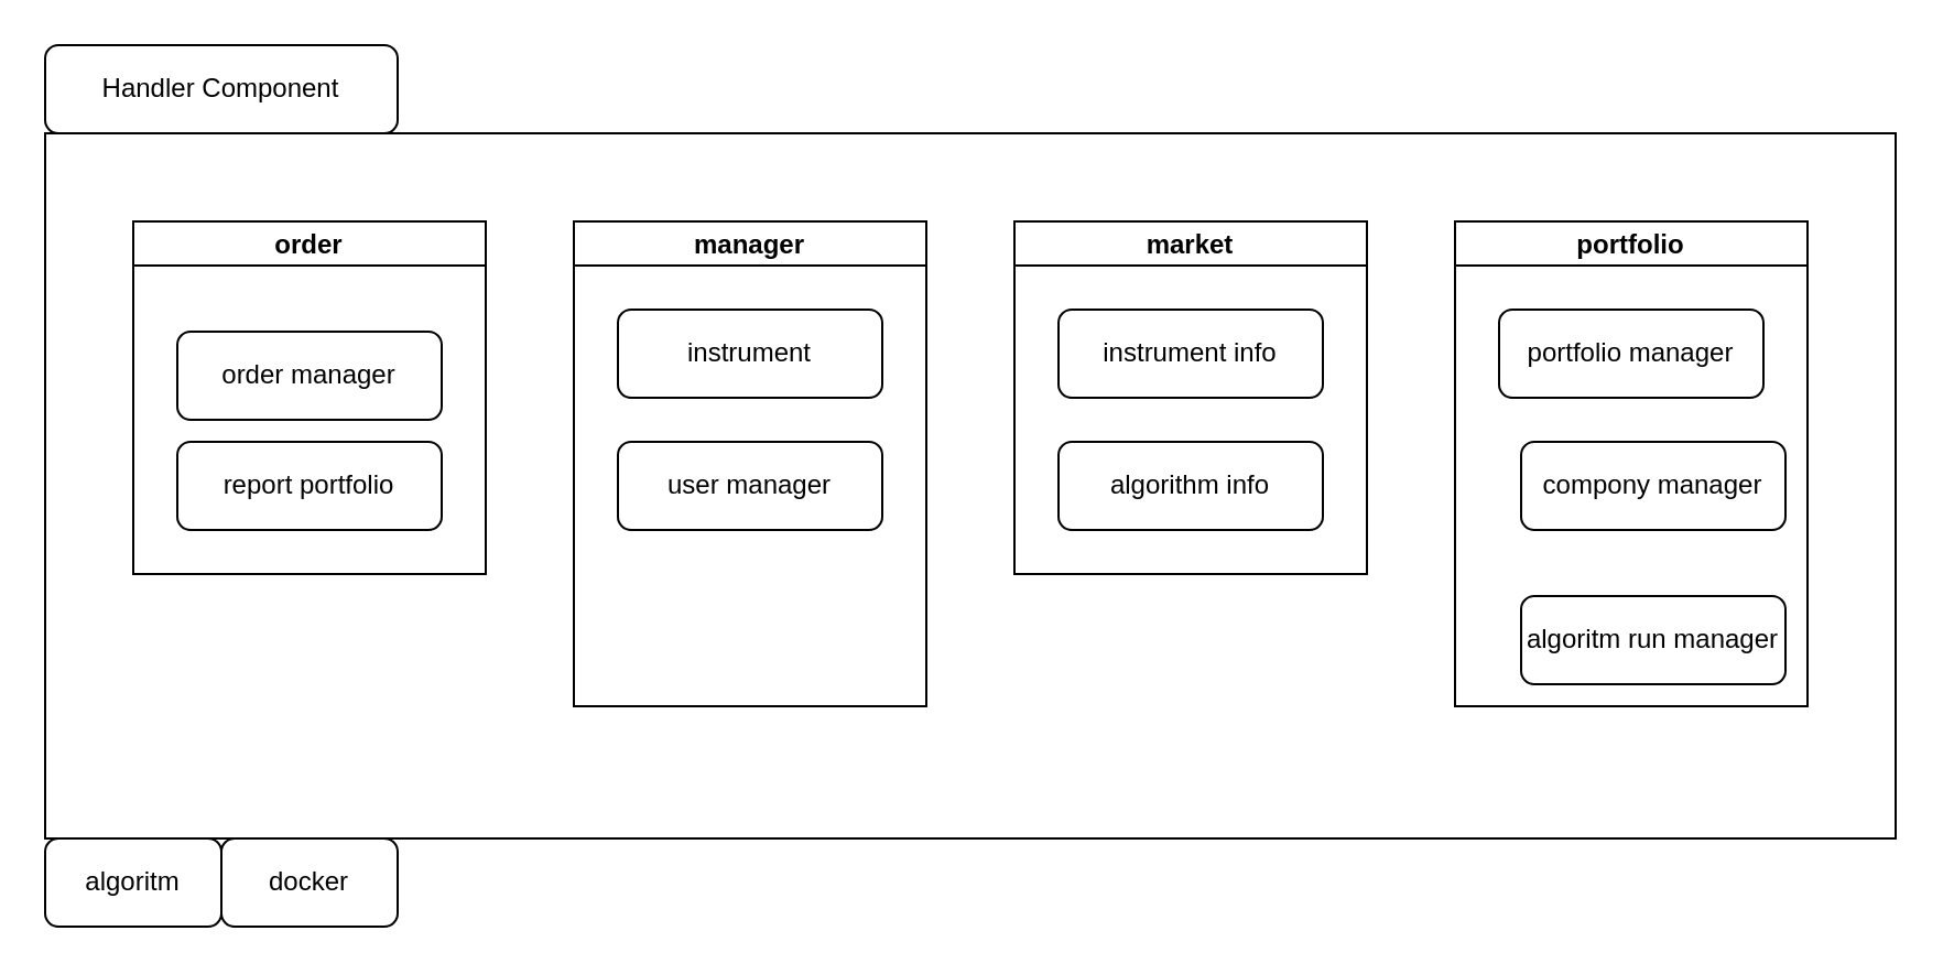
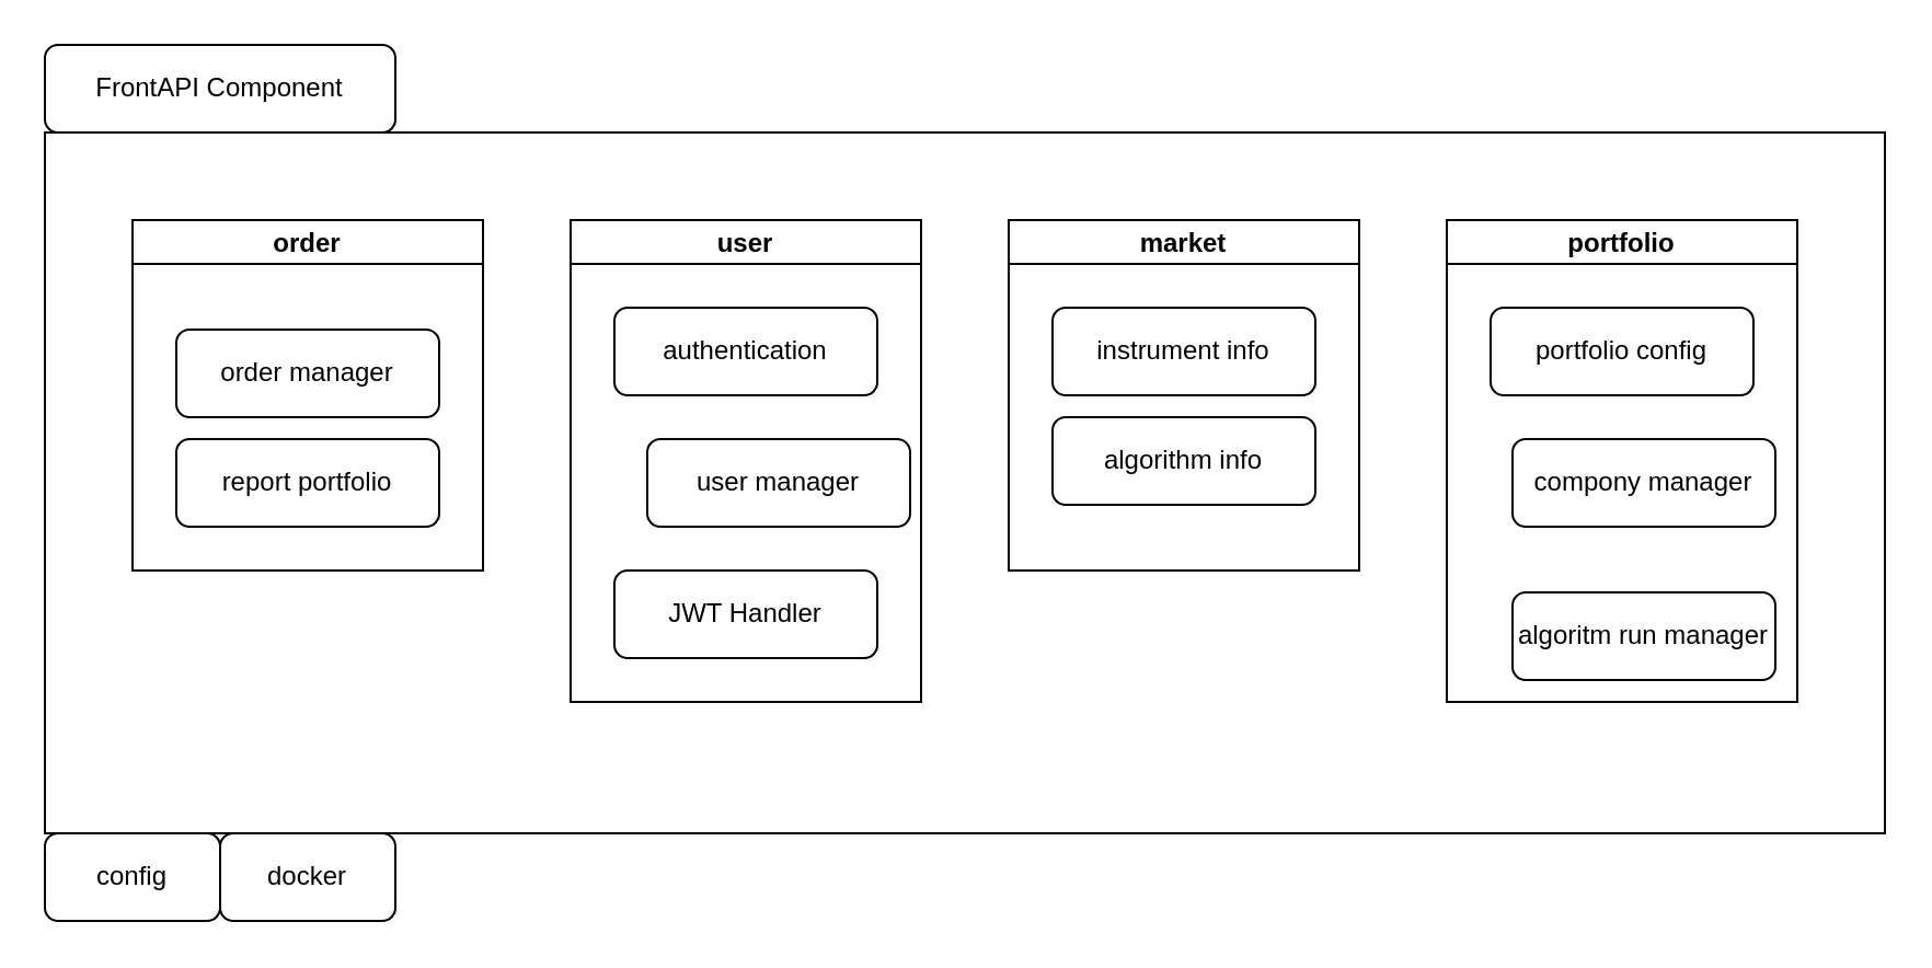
  <mxCell id="0" />
  <mxCell id="1" parent="0" />
  <mxCell id="2" value="" style="rounded=0;whiteSpace=wrap;html=1;fillColor=none;" vertex="1" parent="1"><mxGeometry x="20" y="60" width="840" height="320" as="geometry" /></mxCell>
- <mxCell id="3" value="manager" style="swimlane;startSize=20;horizontal=1;containerType=tree;fillColor=none;" vertex="1" parent="1"><mxGeometry x="260" y="100" width="160" height="220" as="geometry"><mxRectangle x="480" y="200" width="70" height="30" as="alternateBounds" /></mxGeometry></mxCell>
- <mxCell id="4" value="instrument" style="rounded=1;whiteSpace=wrap;html=1;fillColor=none;" vertex="1" parent="3"><mxGeometry x="20" y="40" width="120" height="40" as="geometry" /></mxCell>
- <mxCell id="5" value="user manager" style="rounded=1;whiteSpace=wrap;html=1;fillColor=none;" vertex="1" parent="3"><mxGeometry x="20" y="100" width="120" height="40" as="geometry" /></mxCell>
+ <mxCell id="3" value="user" style="swimlane;startSize=20;horizontal=1;containerType=tree;fillColor=none;" vertex="1" parent="1"><mxGeometry x="260" y="100" width="160" height="220" as="geometry"><mxRectangle x="480" y="200" width="70" height="30" as="alternateBounds" /></mxGeometry></mxCell>
+ <mxCell id="4" value="authentication" style="rounded=1;whiteSpace=wrap;html=1;fillColor=none;" vertex="1" parent="3"><mxGeometry x="20" y="40" width="120" height="40" as="geometry" /></mxCell>
+ <mxCell id="5" value="user manager" style="rounded=1;whiteSpace=wrap;html=1;fillColor=none;" vertex="1" parent="3"><mxGeometry x="35" y="100" width="120" height="40" as="geometry" /></mxCell>
+ <mxCell id="6" value="JWT Handler" style="rounded=1;whiteSpace=wrap;html=1;fillColor=none;" vertex="1" parent="3"><mxGeometry x="20" y="160" width="120" height="40" as="geometry" /></mxCell>
  <mxCell id="7" value="order" style="swimlane;startSize=20;horizontal=1;containerType=tree;fillColor=none;" vertex="1" parent="1"><mxGeometry x="60" y="100" width="160" height="160" as="geometry" /></mxCell>
  <mxCell id="8" value="order manager" style="rounded=1;whiteSpace=wrap;html=1;fillColor=none;" vertex="1" parent="7"><mxGeometry x="20" y="50" width="120" height="40" as="geometry" /></mxCell>
  <mxCell id="9" value="report portfolio" style="rounded=1;whiteSpace=wrap;html=1;fillColor=none;" vertex="1" parent="7"><mxGeometry x="20" y="100" width="120" height="40" as="geometry" /></mxCell>
  <mxCell id="10" value="portfolio" style="swimlane;startSize=20;horizontal=1;containerType=tree;fillColor=none;" vertex="1" parent="1"><mxGeometry x="660" y="100" width="160" height="220" as="geometry" /></mxCell>
- <mxCell id="11" value="portfolio manager" style="rounded=1;whiteSpace=wrap;html=1;fillColor=none;" vertex="1" parent="10"><mxGeometry x="20" y="40" width="120" height="40" as="geometry" /></mxCell>
+ <mxCell id="11" value="portfolio config" style="rounded=1;whiteSpace=wrap;html=1;fillColor=none;" vertex="1" parent="10"><mxGeometry x="20" y="40" width="120" height="40" as="geometry" /></mxCell>
  <mxCell id="12" value="compony manager" style="rounded=1;whiteSpace=wrap;html=1;fillColor=none;" vertex="1" parent="10"><mxGeometry x="30" y="100" width="120" height="40" as="geometry" /></mxCell>
  <mxCell id="13" value="algoritm run manager" style="rounded=1;whiteSpace=wrap;html=1;fillColor=none;" vertex="1" parent="10"><mxGeometry x="30" y="170" width="120" height="40" as="geometry" /></mxCell>
  <mxCell id="14" value="market" style="swimlane;startSize=20;horizontal=1;containerType=tree;fillColor=none;" vertex="1" parent="1"><mxGeometry x="460" y="100" width="160" height="160" as="geometry" /></mxCell>
  <mxCell id="15" value="instrument info" style="rounded=1;whiteSpace=wrap;html=1;fillColor=none;" vertex="1" parent="14"><mxGeometry x="20" y="40" width="120" height="40" as="geometry" /></mxCell>
- <mxCell id="16" value="algorithm info" style="rounded=1;whiteSpace=wrap;html=1;fillColor=none;" vertex="1" parent="14"><mxGeometry x="20" y="100" width="120" height="40" as="geometry" /></mxCell>
- <mxCell id="17" value="Handler Component" style="rounded=1;whiteSpace=wrap;html=1;fillColor=none;" vertex="1" parent="1"><mxGeometry x="20" y="20" width="160" height="40" as="geometry" /></mxCell>
- <mxCell id="18" value="algoritm" style="rounded=1;whiteSpace=wrap;html=1;fillColor=none;" vertex="1" parent="1"><mxGeometry x="20" y="380" width="80" height="40" as="geometry" /></mxCell>
+ <mxCell id="16" value="algorithm info" style="rounded=1;whiteSpace=wrap;html=1;fillColor=none;" vertex="1" parent="14"><mxGeometry x="20" y="90" width="120" height="40" as="geometry" /></mxCell>
+ <mxCell id="17" value="FrontAPI Component" style="rounded=1;whiteSpace=wrap;html=1;fillColor=none;" vertex="1" parent="1"><mxGeometry x="20" y="20" width="160" height="40" as="geometry" /></mxCell>
+ <mxCell id="18" value="config" style="rounded=1;whiteSpace=wrap;html=1;fillColor=none;" vertex="1" parent="1"><mxGeometry x="20" y="380" width="80" height="40" as="geometry" /></mxCell>
  <mxCell id="19" value="docker" style="rounded=1;whiteSpace=wrap;html=1;fillColor=none;" vertex="1" parent="1"><mxGeometry x="100" y="380" width="80" height="40" as="geometry" /></mxCell>
